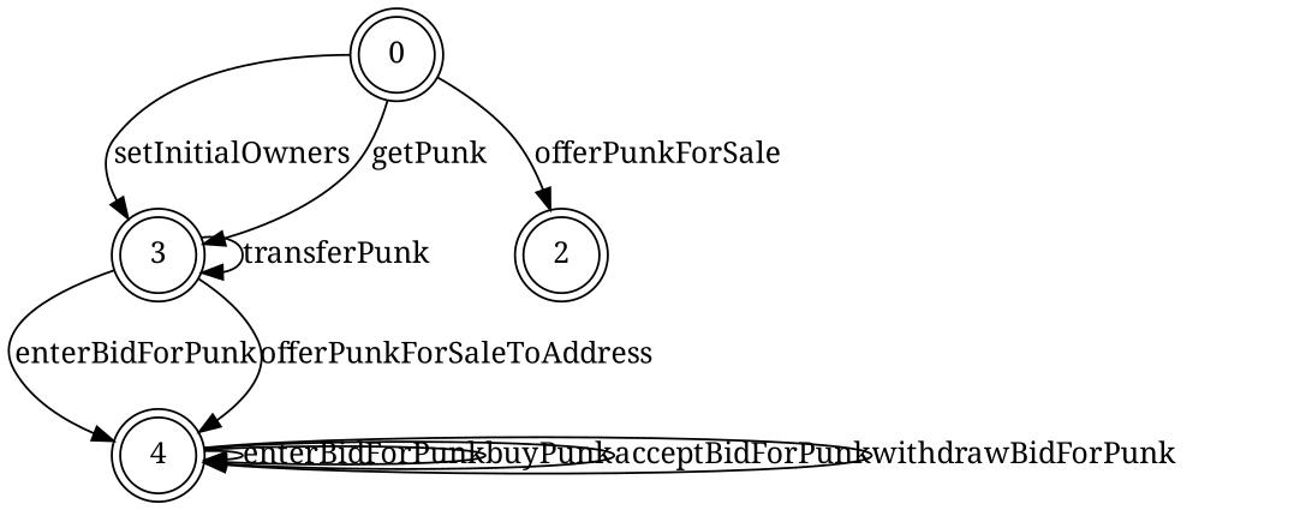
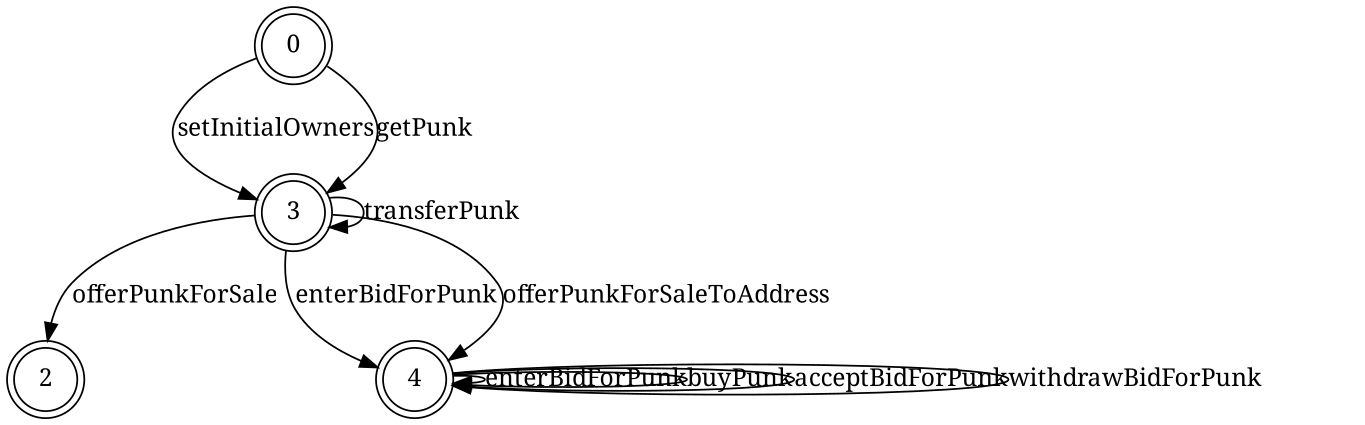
  digraph {
    fontname="Noto Serif"
    node [fontname="Noto Serif" shape=doublecircle]
    edge [fontname="Noto Serif"]
    n1 [label=0]
    n2 [label=3]
    n3 [label=2]
    n4 [label=4]
    n1 -> n2 [label=setInitialOwners]
    n1 -> n2 [label=getPunk]
    n2 -> n2 [label=transferPunk]
-   n1 -> n3 [label=offerPunkForSale]
+   n2 -> n3 [label=offerPunkForSale]
    n2 -> n4 [label=enterBidForPunk]
    n2 -> n4 [label=offerPunkForSaleToAddress]
    n4 -> n4 [label=enterBidForPunk]
    n4 -> n4 [label=buyPunk]
    n4 -> n4 [label=acceptBidForPunk]
    n4 -> n4 [label=withdrawBidForPunk]
  }
